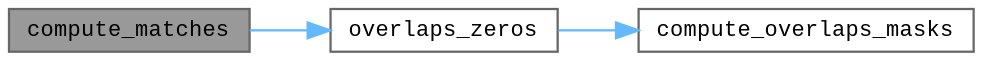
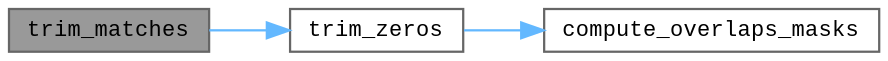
  digraph {
    fontname="Liberation Mono"
    rankdir=LR
    node [color=grey40 fillcolor=white fontname="Liberation Mono" fontsize=10 shape=box style=filled]
    edge [color=steelblue1 fontname="Liberation Mono" fontsize=10 labelfontname=Helvetica labelfontsize=10 style=solid]
-   n1 [color=gray40 fillcolor=grey60 fontcolor=black height=0.2 label=compute_matches width=0.4]
-   n2 [height=0.2 label=overlaps_zeros width=0.4]
+   n1 [color=gray40 fillcolor=grey60 fontcolor=black height=0.2 label=trim_matches width=0.4]
+   n2 [height=0.2 label=trim_zeros width=0.4]
    n3 [height=0.2 label=compute_overlaps_masks width=0.4]
    n1 -> n2
    n2 -> n3
  }
